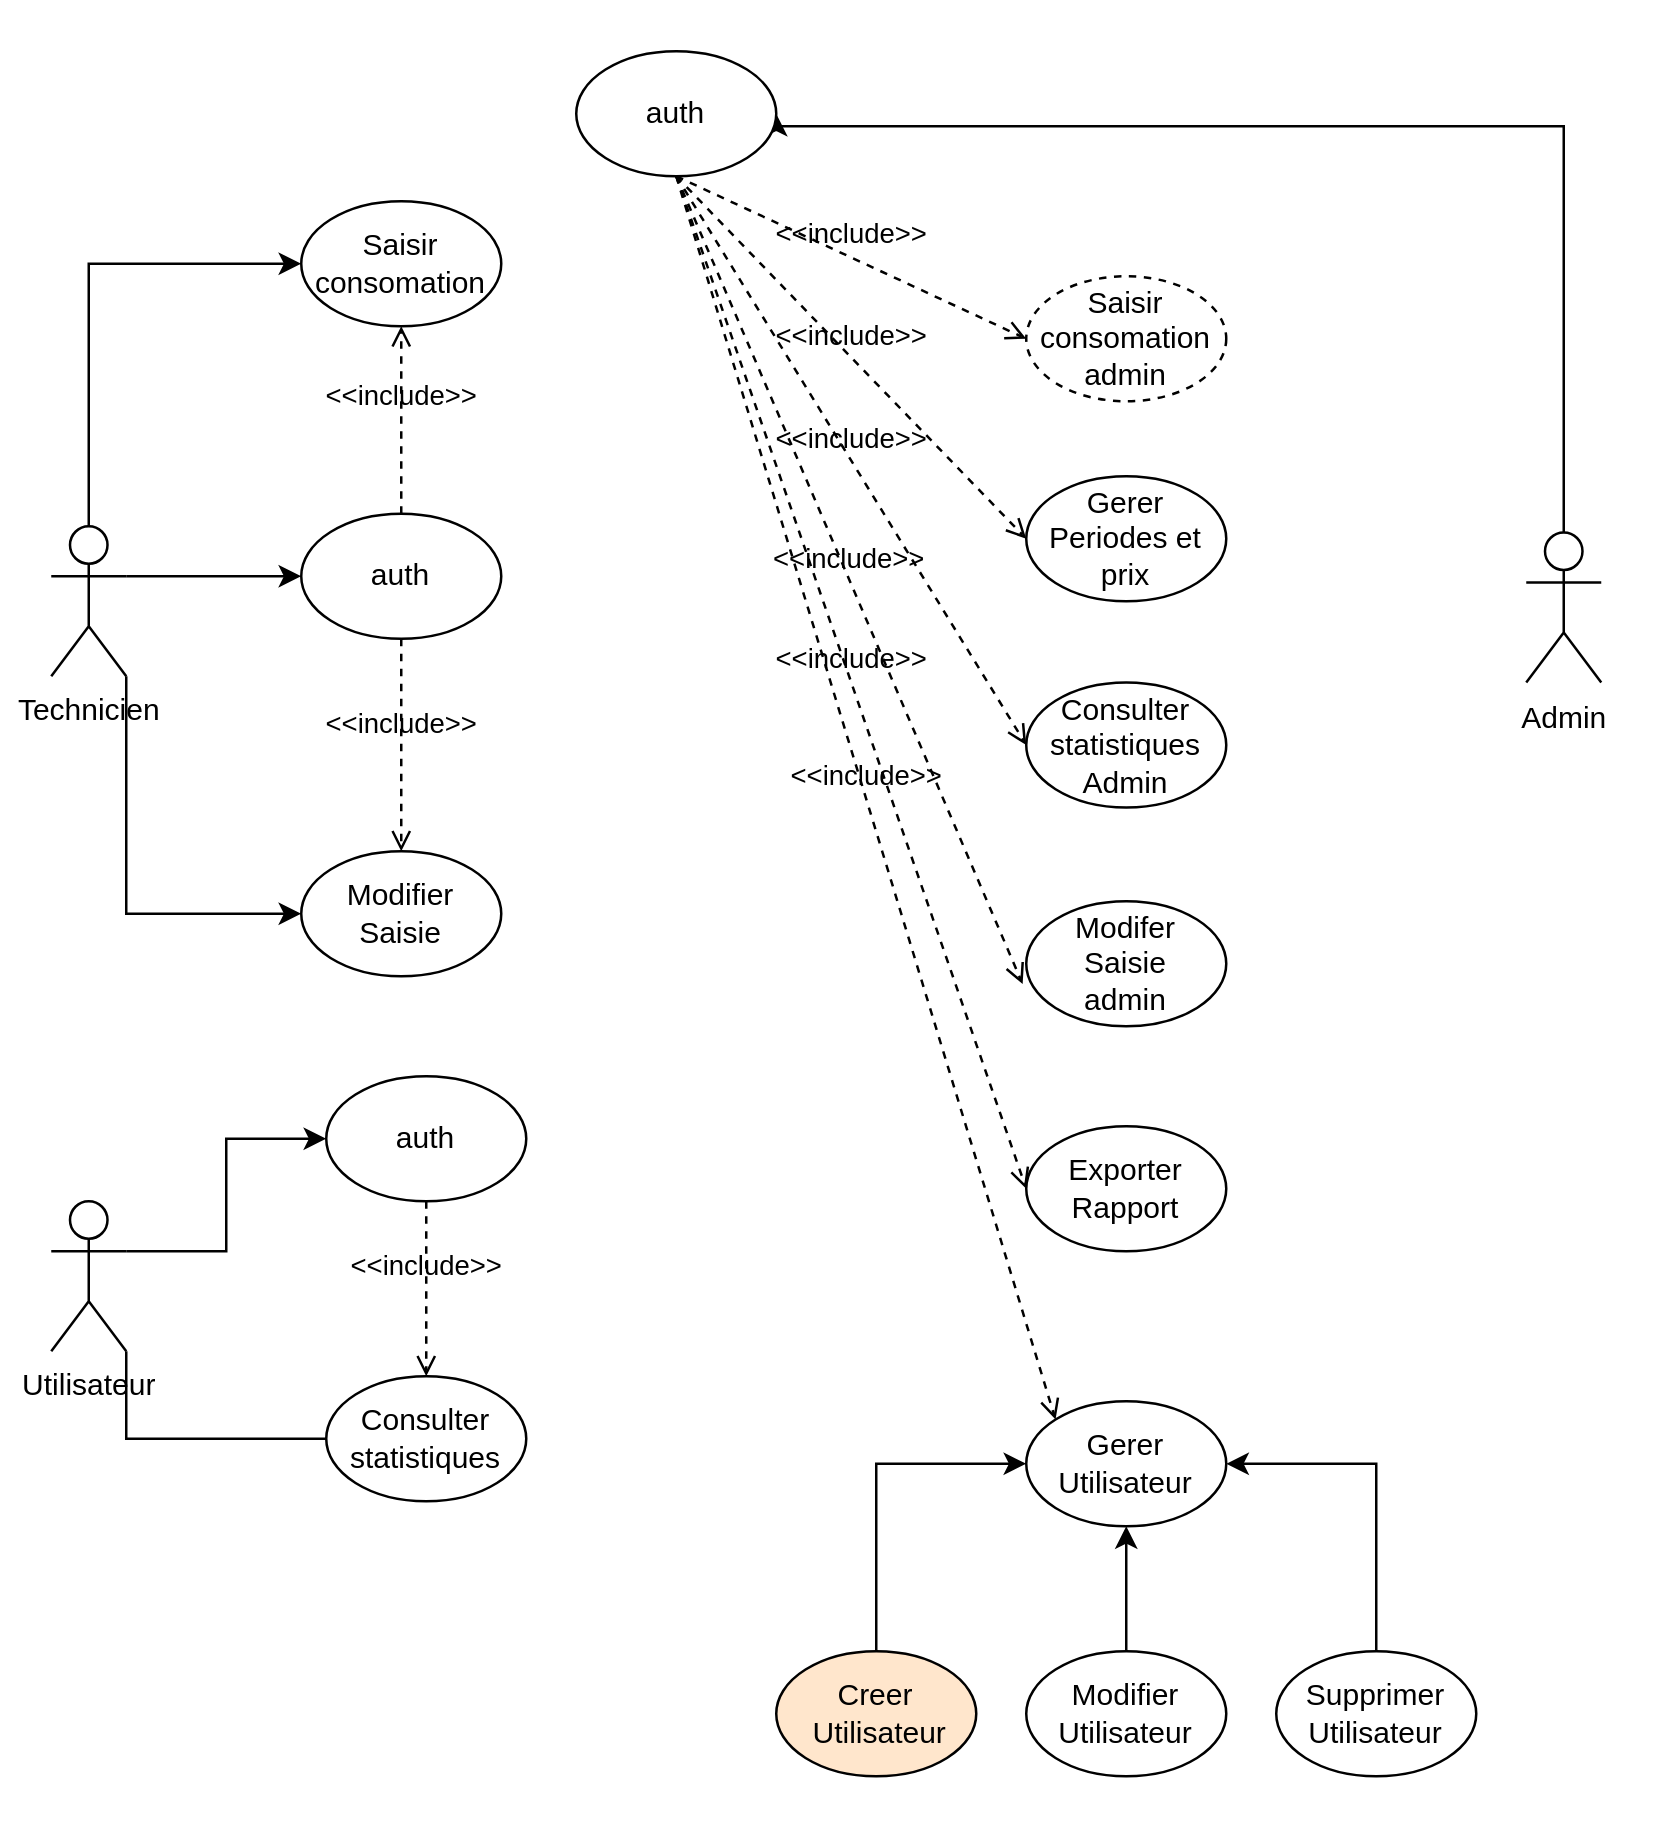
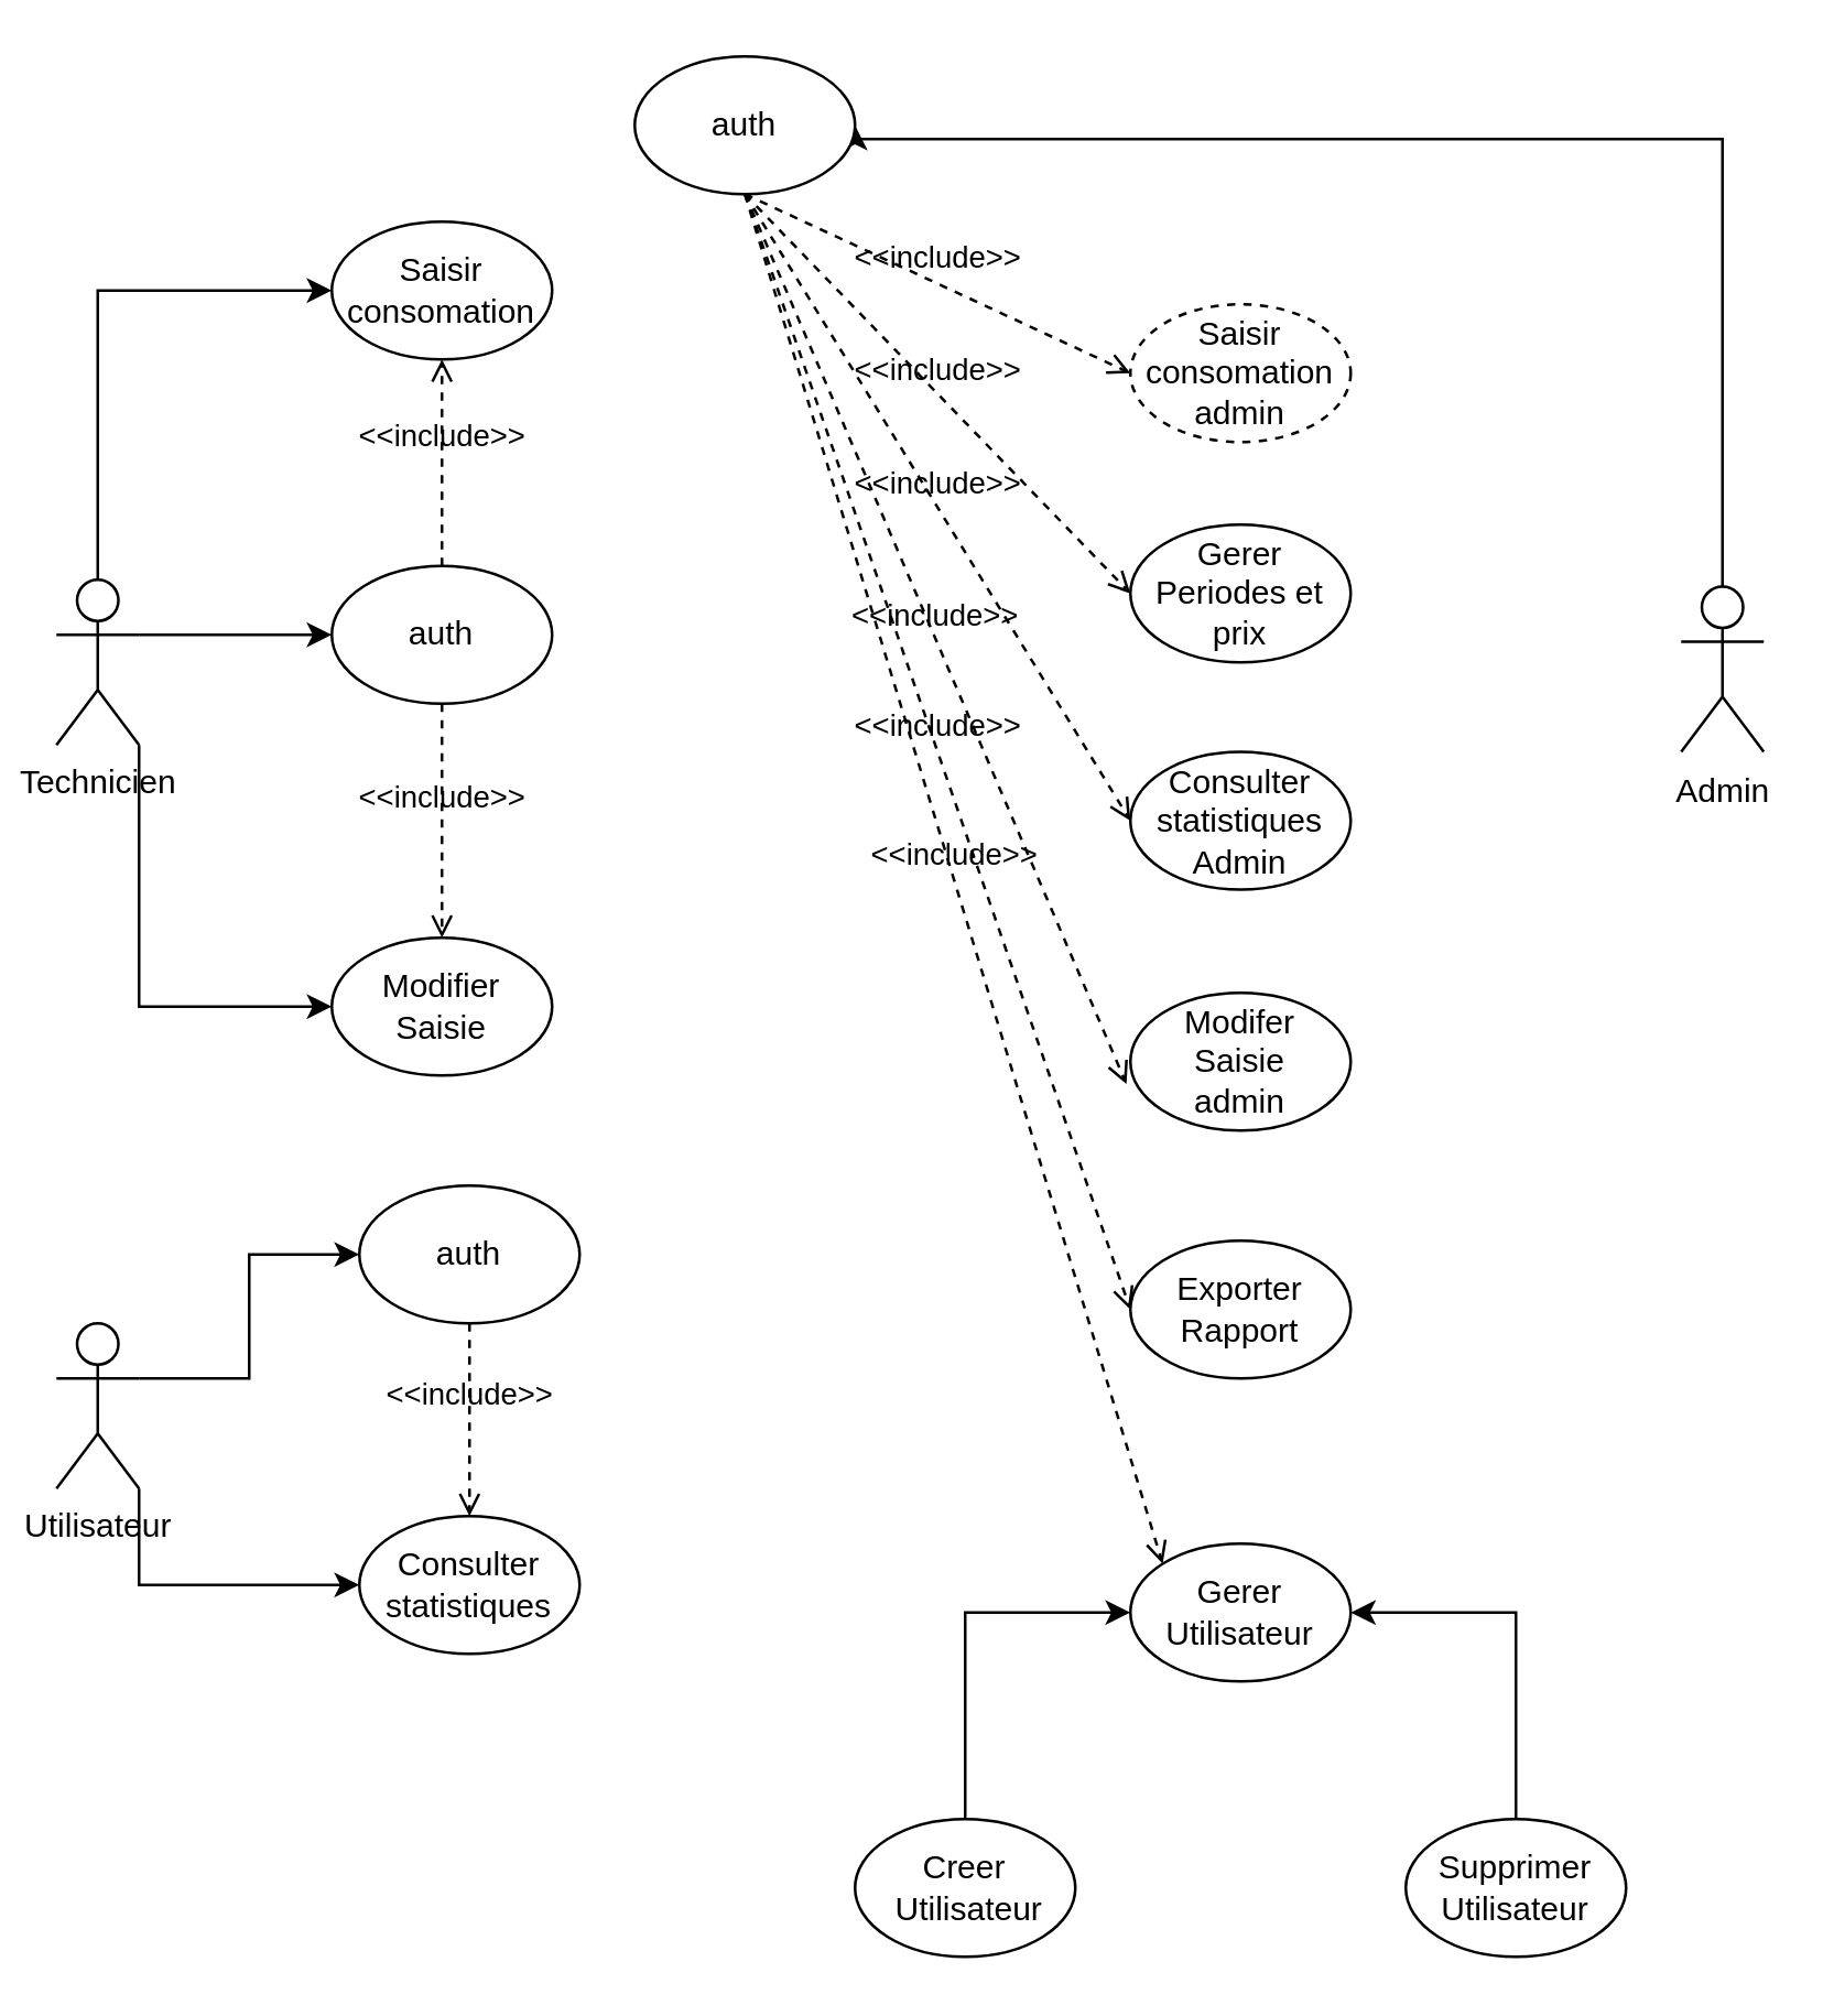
  <mxCell id="0" />
  <mxCell id="1" parent="0" />
  <mxCell id="2" style="edgeStyle=orthogonalEdgeStyle;rounded=0;orthogonalLoop=1;jettySize=auto;html=1;exitX=1;exitY=0.333;exitDx=0;exitDy=0;exitPerimeter=0;entryX=0;entryY=0.5;entryDx=0;entryDy=0;" parent="1" source="5" target="8" edge="1"><mxGeometry relative="1" as="geometry" /></mxCell>
  <mxCell id="3" style="edgeStyle=orthogonalEdgeStyle;rounded=0;orthogonalLoop=1;jettySize=auto;html=1;exitX=1;exitY=1;exitDx=0;exitDy=0;exitPerimeter=0;entryX=0;entryY=0.5;entryDx=0;entryDy=0;" parent="1" source="5" target="9" edge="1"><mxGeometry relative="1" as="geometry" /></mxCell>
  <mxCell id="4" style="edgeStyle=orthogonalEdgeStyle;rounded=0;orthogonalLoop=1;jettySize=auto;html=1;exitX=0.5;exitY=0;exitDx=0;exitDy=0;exitPerimeter=0;entryX=0;entryY=0.5;entryDx=0;entryDy=0;" parent="1" source="5" target="10" edge="1"><mxGeometry relative="1" as="geometry" /></mxCell>
  <mxCell id="5" value="Technicien" style="shape=umlActor;verticalLabelPosition=bottom;verticalAlign=top;html=1;outlineConnect=0;" parent="1" vertex="1"><mxGeometry x="20" y="210" width="30" height="60" as="geometry" /></mxCell>
  <mxCell id="6" style="edgeStyle=orthogonalEdgeStyle;rounded=0;orthogonalLoop=1;jettySize=auto;html=1;exitX=0.5;exitY=0;exitDx=0;exitDy=0;exitPerimeter=0;entryX=1;entryY=0.5;entryDx=0;entryDy=0;" edge="1" parent="1" source="7" target="19"><mxGeometry relative="1" as="geometry"><Array as="points"><mxPoint x="625" y="50" /><mxPoint x="310" y="50" /></Array></mxGeometry></mxCell>
  <mxCell id="7" value="Admin" style="shape=umlActor;verticalLabelPosition=bottom;verticalAlign=top;html=1;outlineConnect=0;" parent="1" vertex="1"><mxGeometry x="610" y="212.5" width="30" height="60" as="geometry" /></mxCell>
  <mxCell id="8" value="auth" style="ellipse;whiteSpace=wrap;html=1;" parent="1" vertex="1"><mxGeometry x="120" y="205" width="80" height="50" as="geometry" /></mxCell>
  <mxCell id="9" value="Modifier&lt;br&gt;Saisie" style="ellipse;whiteSpace=wrap;html=1;" parent="1" vertex="1"><mxGeometry x="120" y="340" width="80" height="50" as="geometry" /></mxCell>
  <mxCell id="10" value="Saisir consomation" style="ellipse;whiteSpace=wrap;html=1;" parent="1" vertex="1"><mxGeometry x="120" y="80" width="80" height="50" as="geometry" /></mxCell>
  <mxCell id="11" value="&amp;lt;&amp;lt;include&amp;gt;&amp;gt;" style="html=1;verticalAlign=bottom;labelBackgroundColor=none;endArrow=open;endFill=0;dashed=1;rounded=0;entryX=0.5;entryY=1;entryDx=0;entryDy=0;exitX=0.5;exitY=0;exitDx=0;exitDy=0;" parent="1" source="8" target="10" edge="1"><mxGeometry width="160" relative="1" as="geometry"><mxPoint x="240" y="420" as="sourcePoint" /><mxPoint x="400" y="420" as="targetPoint" /></mxGeometry></mxCell>
  <mxCell id="12" value="&amp;lt;&amp;lt;include&amp;gt;&amp;gt;" style="html=1;verticalAlign=bottom;labelBackgroundColor=none;endArrow=open;endFill=0;dashed=1;rounded=0;exitX=0.5;exitY=1;exitDx=0;exitDy=0;entryX=0.5;entryY=0;entryDx=0;entryDy=0;" parent="1" source="8" target="9" edge="1"><mxGeometry width="160" relative="1" as="geometry"><mxPoint x="159.41" y="335" as="sourcePoint" /><mxPoint x="270" y="300" as="targetPoint" /></mxGeometry></mxCell>
  <mxCell id="13" style="edgeStyle=orthogonalEdgeStyle;rounded=0;orthogonalLoop=1;jettySize=auto;html=1;exitX=1;exitY=0.333;exitDx=0;exitDy=0;exitPerimeter=0;entryX=0;entryY=0.5;entryDx=0;entryDy=0;" edge="1" parent="1" source="14" target="15"><mxGeometry relative="1" as="geometry" /></mxCell>
  <mxCell id="14" value="Utilisateur" style="shape=umlActor;verticalLabelPosition=bottom;verticalAlign=top;html=1;outlineConnect=0;" parent="1" vertex="1"><mxGeometry x="20" y="480" width="30" height="60" as="geometry" /></mxCell>
  <mxCell id="15" value="auth" style="ellipse;whiteSpace=wrap;html=1;" parent="1" vertex="1"><mxGeometry x="130" y="430" width="80" height="50" as="geometry" /></mxCell>
  <mxCell id="16" value="Consulter statistiques" style="ellipse;whiteSpace=wrap;html=1;" parent="1" vertex="1"><mxGeometry x="130" y="550" width="80" height="50" as="geometry" /></mxCell>
- <mxCell id="17" style="edgeStyle=orthogonalEdgeStyle;rounded=0;orthogonalLoop=1;jettySize=auto;html=1;exitX=1;exitY=1;exitDx=0;exitDy=0;exitPerimeter=0;entryX=0;entryY=0.5;entryDx=0;entryDy=0;endArrow=none;" edge="1" parent="1" source="14" target="16"><mxGeometry relative="1" as="geometry" /></mxCell>
+ <mxCell id="17" style="edgeStyle=orthogonalEdgeStyle;rounded=0;orthogonalLoop=1;jettySize=auto;html=1;exitX=1;exitY=1;exitDx=0;exitDy=0;exitPerimeter=0;entryX=0;entryY=0.5;entryDx=0;entryDy=0;" edge="1" parent="1" source="14" target="16"><mxGeometry relative="1" as="geometry" /></mxCell>
  <mxCell id="18" value="&amp;lt;&amp;lt;include&amp;gt;&amp;gt;" style="html=1;verticalAlign=bottom;labelBackgroundColor=none;endArrow=open;endFill=0;dashed=1;rounded=0;exitX=0.5;exitY=1;exitDx=0;exitDy=0;" edge="1" parent="1" source="15" target="16"><mxGeometry width="160" relative="1" as="geometry"><mxPoint x="30" y="400" as="sourcePoint" /><mxPoint x="190" y="400" as="targetPoint" /></mxGeometry></mxCell>
  <mxCell id="19" value="auth" style="ellipse;whiteSpace=wrap;html=1;" vertex="1" parent="1"><mxGeometry x="230" y="20" width="80" height="50" as="geometry" /></mxCell>
  <mxCell id="20" value="Gerer Periodes et prix" style="ellipse;whiteSpace=wrap;html=1;" vertex="1" parent="1"><mxGeometry x="410" y="190" width="80" height="50" as="geometry" /></mxCell>
  <mxCell id="21" value="Consulter statistiques&lt;br&gt;Admin" style="ellipse;whiteSpace=wrap;html=1;" vertex="1" parent="1"><mxGeometry x="410" y="272.5" width="80" height="50" as="geometry" /></mxCell>
  <mxCell id="22" value="Saisir consomation&lt;br&gt;admin" style="ellipse;whiteSpace=wrap;html=1;dashed=1;" vertex="1" parent="1"><mxGeometry x="410" y="110" width="80" height="50" as="geometry" /></mxCell>
  <mxCell id="23" value="Modifer&lt;br&gt;Saisie&lt;br&gt;admin" style="ellipse;whiteSpace=wrap;html=1;" vertex="1" parent="1"><mxGeometry x="410" y="360" width="80" height="50" as="geometry" /></mxCell>
  <mxCell id="24" value="Exporter&lt;br&gt;Rapport" style="ellipse;whiteSpace=wrap;html=1;" vertex="1" parent="1"><mxGeometry x="410" y="450" width="80" height="50" as="geometry" /></mxCell>
  <mxCell id="25" value="Gerer&lt;br&gt;Utilisateur" style="ellipse;whiteSpace=wrap;html=1;" vertex="1" parent="1"><mxGeometry x="410" y="560" width="80" height="50" as="geometry" /></mxCell>
  <mxCell id="26" style="edgeStyle=orthogonalEdgeStyle;rounded=0;orthogonalLoop=1;jettySize=auto;html=1;exitX=0.5;exitY=0;exitDx=0;exitDy=0;entryX=1;entryY=0.5;entryDx=0;entryDy=0;" edge="1" parent="1" source="27" target="25"><mxGeometry relative="1" as="geometry" /></mxCell>
  <mxCell id="27" value="Supprimer&lt;br&gt;Utilisateur" style="ellipse;whiteSpace=wrap;html=1;" vertex="1" parent="1"><mxGeometry x="510" y="660" width="80" height="50" as="geometry" /></mxCell>
- <mxCell id="28" style="edgeStyle=orthogonalEdgeStyle;rounded=0;orthogonalLoop=1;jettySize=auto;html=1;exitX=0.5;exitY=0;exitDx=0;exitDy=0;entryX=0.5;entryY=1;entryDx=0;entryDy=0;" edge="1" parent="1" source="29" target="25"><mxGeometry relative="1" as="geometry" /></mxCell>
- <mxCell id="29" value="Modifier&lt;br&gt;Utilisateur" style="ellipse;whiteSpace=wrap;html=1;" vertex="1" parent="1"><mxGeometry x="410" y="660" width="80" height="50" as="geometry" /></mxCell>
  <mxCell id="30" style="edgeStyle=orthogonalEdgeStyle;rounded=0;orthogonalLoop=1;jettySize=auto;html=1;exitX=0.5;exitY=0;exitDx=0;exitDy=0;entryX=0;entryY=0.5;entryDx=0;entryDy=0;" edge="1" parent="1" source="31" target="25"><mxGeometry relative="1" as="geometry" /></mxCell>
- <mxCell id="31" value="Creer&lt;div&gt;&lt;span style=&quot;background-color: transparent; color: light-dark(rgb(0, 0, 0), rgb(255, 255, 255));&quot;&gt;&amp;nbsp;Utilisateur&lt;/span&gt;&lt;/div&gt;" style="ellipse;whiteSpace=wrap;html=1;fillColor=#ffe6cc;" vertex="1" parent="1"><mxGeometry x="310" y="660" width="80" height="50" as="geometry" /></mxCell>
+ <mxCell id="31" value="Creer&lt;div&gt;&lt;span style=&quot;background-color: transparent; color: light-dark(rgb(0, 0, 0), rgb(255, 255, 255));&quot;&gt;&amp;nbsp;Utilisateur&lt;/span&gt;&lt;/div&gt;" style="ellipse;whiteSpace=wrap;html=1;" vertex="1" parent="1"><mxGeometry x="310" y="660" width="80" height="50" as="geometry" /></mxCell>
  <mxCell id="32" value="&amp;lt;&amp;lt;include&amp;gt;&amp;gt;" style="html=1;verticalAlign=bottom;labelBackgroundColor=none;endArrow=open;endFill=0;dashed=1;rounded=0;exitX=0.5;exitY=1;exitDx=0;exitDy=0;entryX=0;entryY=0.5;entryDx=0;entryDy=0;" edge="1" parent="1" source="19" target="22"><mxGeometry width="160" relative="1" as="geometry"><mxPoint x="280" y="420" as="sourcePoint" /><mxPoint x="440" y="420" as="targetPoint" /></mxGeometry></mxCell>
  <mxCell id="33" value="&amp;lt;&amp;lt;include&amp;gt;&amp;gt;" style="html=1;verticalAlign=bottom;labelBackgroundColor=none;endArrow=open;endFill=0;dashed=1;rounded=0;exitX=0.5;exitY=1;exitDx=0;exitDy=0;entryX=0;entryY=0.5;entryDx=0;entryDy=0;" edge="1" parent="1" source="19" target="20"><mxGeometry width="160" relative="1" as="geometry"><mxPoint x="290" y="210" as="sourcePoint" /><mxPoint x="380" y="270" as="targetPoint" /></mxGeometry></mxCell>
  <mxCell id="34" value="&amp;lt;&amp;lt;include&amp;gt;&amp;gt;" style="html=1;verticalAlign=bottom;labelBackgroundColor=none;endArrow=open;endFill=0;dashed=1;rounded=0;entryX=0;entryY=0.5;entryDx=0;entryDy=0;exitX=0.5;exitY=1;exitDx=0;exitDy=0;" edge="1" parent="1" source="19" target="21"><mxGeometry width="160" relative="1" as="geometry"><mxPoint x="320" y="80" as="sourcePoint" /><mxPoint x="400" y="380" as="targetPoint" /></mxGeometry></mxCell>
  <mxCell id="35" value="&amp;lt;&amp;lt;include&amp;gt;&amp;gt;" style="html=1;verticalAlign=bottom;labelBackgroundColor=none;endArrow=open;endFill=0;dashed=1;rounded=0;entryX=-0.018;entryY=0.663;entryDx=0;entryDy=0;exitX=0.5;exitY=1;exitDx=0;exitDy=0;entryPerimeter=0;" edge="1" parent="1" source="19" target="23"><mxGeometry width="160" relative="1" as="geometry"><mxPoint x="300" y="260" as="sourcePoint" /><mxPoint x="390" y="478" as="targetPoint" /></mxGeometry></mxCell>
  <mxCell id="36" value="&amp;lt;&amp;lt;include&amp;gt;&amp;gt;" style="html=1;verticalAlign=bottom;labelBackgroundColor=none;endArrow=open;endFill=0;dashed=1;rounded=0;entryX=0;entryY=0.5;entryDx=0;entryDy=0;exitX=0.5;exitY=1;exitDx=0;exitDy=0;" edge="1" parent="1" source="19" target="24"><mxGeometry width="160" relative="1" as="geometry"><mxPoint x="280" y="430" as="sourcePoint" /><mxPoint x="369" y="748" as="targetPoint" /></mxGeometry></mxCell>
  <mxCell id="37" value="&amp;lt;&amp;lt;include&amp;gt;&amp;gt;" style="html=1;verticalAlign=bottom;labelBackgroundColor=none;endArrow=open;endFill=0;dashed=1;rounded=0;entryX=0;entryY=0;entryDx=0;entryDy=0;exitX=0.5;exitY=1;exitDx=0;exitDy=0;" edge="1" parent="1" source="19" target="25"><mxGeometry width="160" relative="1" as="geometry"><mxPoint x="270" y="70" as="sourcePoint" /><mxPoint x="500" y="745" as="targetPoint" /></mxGeometry></mxCell>
